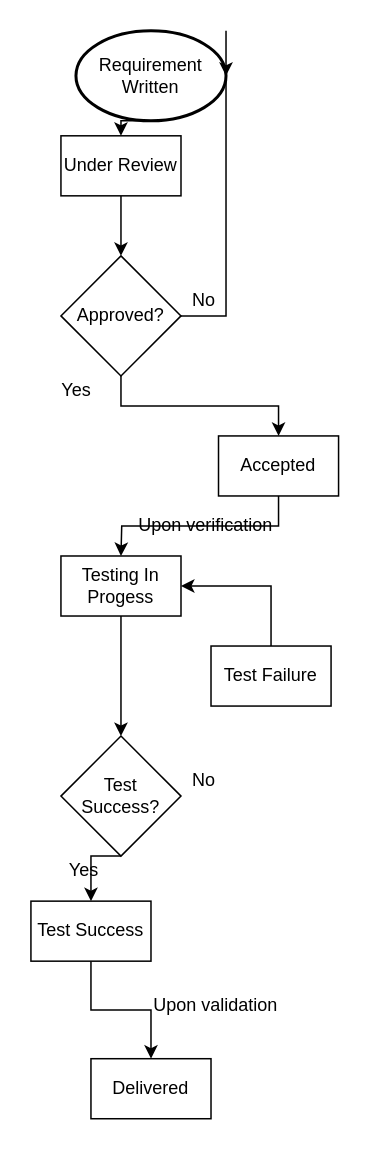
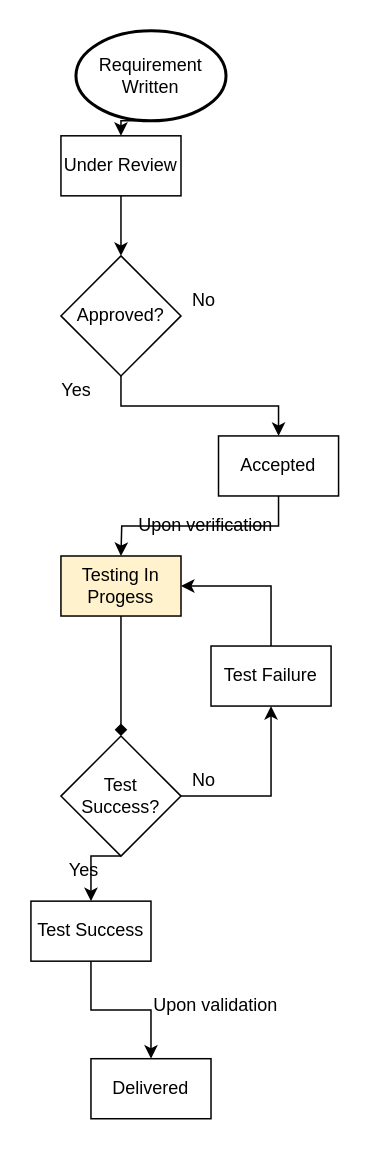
  <mxCell id="0" />
  <mxCell id="1" parent="0" />
  <mxCell id="2" style="edgeStyle=orthogonalEdgeStyle;rounded=0;orthogonalLoop=1;jettySize=auto;html=1;exitX=0.5;exitY=1;exitDx=0;exitDy=0;exitPerimeter=0;entryX=0.5;entryY=0;entryDx=0;entryDy=0;" parent="1" source="3" target="5" edge="1"><mxGeometry relative="1" as="geometry" /></mxCell>
  <mxCell id="3" value="Requirement Written" style="strokeWidth=2;html=1;shape=mxgraph.flowchart.start_1;whiteSpace=wrap;" parent="1" vertex="1"><mxGeometry x="50" y="20" width="100" height="60" as="geometry" /></mxCell>
  <mxCell id="4" style="edgeStyle=orthogonalEdgeStyle;rounded=0;orthogonalLoop=1;jettySize=auto;html=1;exitX=0.5;exitY=1;exitDx=0;exitDy=0;entryX=0.5;entryY=0;entryDx=0;entryDy=0;" parent="1" source="5" target="8" edge="1"><mxGeometry relative="1" as="geometry" /></mxCell>
  <mxCell id="5" value="Under Review" style="rounded=0;whiteSpace=wrap;html=1;" parent="1" vertex="1"><mxGeometry x="40" y="90" width="80" height="40" as="geometry" /></mxCell>
- <mxCell id="6" style="edgeStyle=orthogonalEdgeStyle;rounded=0;orthogonalLoop=1;jettySize=auto;html=1;exitX=1;exitY=0.5;exitDx=0;exitDy=0;entryX=1;entryY=0.5;entryDx=0;entryDy=0;entryPerimeter=0;" parent="1" source="8" target="3" edge="1"><mxGeometry relative="1" as="geometry"><Array as="points"><mxPoint x="150" y="210" /><mxPoint x="150" y="20" /></Array></mxGeometry></mxCell>
  <mxCell id="7" style="edgeStyle=orthogonalEdgeStyle;rounded=0;orthogonalLoop=1;jettySize=auto;html=1;exitX=0.5;exitY=1;exitDx=0;exitDy=0;entryX=0.5;entryY=0;entryDx=0;entryDy=0;" parent="1" source="8" target="10" edge="1"><mxGeometry relative="1" as="geometry" /></mxCell>
  <mxCell id="8" value="Approved?" style="rhombus;whiteSpace=wrap;html=1;" parent="1" vertex="1"><mxGeometry x="40" y="170" width="80" height="80" as="geometry" /></mxCell>
  <mxCell id="9" style="edgeStyle=orthogonalEdgeStyle;rounded=0;orthogonalLoop=1;jettySize=auto;html=1;exitX=0.5;exitY=1;exitDx=0;exitDy=0;entryX=0.5;entryY=0;entryDx=0;entryDy=0;" parent="1" source="10" edge="1"><mxGeometry relative="1" as="geometry"><mxPoint x="80" y="370" as="targetPoint" /></mxGeometry></mxCell>
  <mxCell id="10" value="Accepted" style="rounded=0;whiteSpace=wrap;html=1;" parent="1" vertex="1"><mxGeometry x="145" y="290" width="80" height="40" as="geometry" /></mxCell>
- <mxCell id="11" style="edgeStyle=orthogonalEdgeStyle;rounded=0;orthogonalLoop=1;jettySize=auto;html=1;exitX=0.5;exitY=1;exitDx=0;exitDy=0;entryX=0.5;entryY=0;entryDx=0;entryDy=0;" parent="1" source="12" target="15" edge="1"><mxGeometry relative="1" as="geometry" /></mxCell>
- <mxCell id="12" value="Testing In Progess" style="rounded=0;whiteSpace=wrap;html=1;" parent="1" vertex="1"><mxGeometry x="40" y="370" width="80" height="40" as="geometry" /></mxCell>
+ <mxCell id="11" style="edgeStyle=orthogonalEdgeStyle;rounded=0;orthogonalLoop=1;jettySize=auto;html=1;exitX=0.5;exitY=1;exitDx=0;exitDy=0;entryX=0.5;entryY=0;entryDx=0;entryDy=0;endArrow=diamond;" parent="1" source="12" target="15" edge="1"><mxGeometry relative="1" as="geometry" /></mxCell>
+ <mxCell id="12" value="Testing In Progess" style="rounded=0;whiteSpace=wrap;html=1;fillColor=#fff2cc;" parent="1" vertex="1"><mxGeometry x="40" y="370" width="80" height="40" as="geometry" /></mxCell>
  <mxCell id="13" style="edgeStyle=orthogonalEdgeStyle;rounded=0;orthogonalLoop=1;jettySize=auto;html=1;exitX=0.5;exitY=1;exitDx=0;exitDy=0;entryX=0.5;entryY=0;entryDx=0;entryDy=0;" parent="1" source="15" target="17" edge="1"><mxGeometry relative="1" as="geometry" /></mxCell>
+ <mxCell id="14" style="edgeStyle=orthogonalEdgeStyle;rounded=0;orthogonalLoop=1;jettySize=auto;html=1;exitX=1;exitY=0.5;exitDx=0;exitDy=0;entryX=0.5;entryY=1;entryDx=0;entryDy=0;" parent="1" source="15" target="19" edge="1"><mxGeometry relative="1" as="geometry" /></mxCell>
  <mxCell id="15" value="Test &lt;br&gt;Success?" style="rhombus;whiteSpace=wrap;html=1;" parent="1" vertex="1"><mxGeometry x="40" y="490" width="80" height="80" as="geometry" /></mxCell>
  <mxCell id="16" style="edgeStyle=orthogonalEdgeStyle;rounded=0;orthogonalLoop=1;jettySize=auto;html=1;exitX=0.5;exitY=1;exitDx=0;exitDy=0;entryX=0.5;entryY=0;entryDx=0;entryDy=0;" parent="1" source="17" target="20" edge="1"><mxGeometry relative="1" as="geometry" /></mxCell>
  <mxCell id="17" value="Test Success" style="rounded=0;whiteSpace=wrap;html=1;" parent="1" vertex="1"><mxGeometry x="20" y="600" width="80" height="40" as="geometry" /></mxCell>
  <mxCell id="18" style="edgeStyle=orthogonalEdgeStyle;rounded=0;orthogonalLoop=1;jettySize=auto;html=1;exitX=0.5;exitY=0;exitDx=0;exitDy=0;entryX=1;entryY=0.5;entryDx=0;entryDy=0;" parent="1" source="19" target="12" edge="1"><mxGeometry relative="1" as="geometry" /></mxCell>
  <mxCell id="19" value="Test Failure" style="rounded=0;whiteSpace=wrap;html=1;" parent="1" vertex="1"><mxGeometry x="140" y="430" width="80" height="40" as="geometry" /></mxCell>
  <mxCell id="20" value="Delivered" style="rounded=0;whiteSpace=wrap;html=1;" parent="1" vertex="1"><mxGeometry x="60" y="705" width="80" height="40" as="geometry" /></mxCell>
  <mxCell id="21" value="Upon validation" style="text;html=1;align=left;verticalAlign=middle;resizable=0;points=[];autosize=1;strokeColor=none;fillColor=none;" parent="1" vertex="1"><mxGeometry x="100" y="660" width="100" height="20" as="geometry" /></mxCell>
  <mxCell id="22" value="No" style="text;html=1;align=center;verticalAlign=middle;resizable=0;points=[];autosize=1;strokeColor=none;fillColor=none;" parent="1" vertex="1"><mxGeometry x="120" y="510" width="30" height="20" as="geometry" /></mxCell>
  <mxCell id="23" value="Yes" style="text;html=1;align=center;verticalAlign=middle;resizable=0;points=[];autosize=1;strokeColor=none;fillColor=none;" parent="1" vertex="1"><mxGeometry x="35" y="570" width="40" height="20" as="geometry" /></mxCell>
  <mxCell id="24" value="Upon verification&amp;nbsp;" style="text;html=1;align=left;verticalAlign=middle;resizable=0;points=[];autosize=1;strokeColor=none;fillColor=none;" parent="1" vertex="1"><mxGeometry x="90" y="340" width="110" height="20" as="geometry" /></mxCell>
  <mxCell id="25" value="No" style="text;html=1;align=center;verticalAlign=middle;resizable=0;points=[];autosize=1;strokeColor=none;fillColor=none;" parent="1" vertex="1"><mxGeometry x="120" y="190" width="30" height="20" as="geometry" /></mxCell>
  <mxCell id="26" value="Yes" style="text;html=1;align=center;verticalAlign=middle;resizable=0;points=[];autosize=1;strokeColor=none;fillColor=none;" parent="1" vertex="1"><mxGeometry x="30" y="250" width="40" height="20" as="geometry" /></mxCell>
